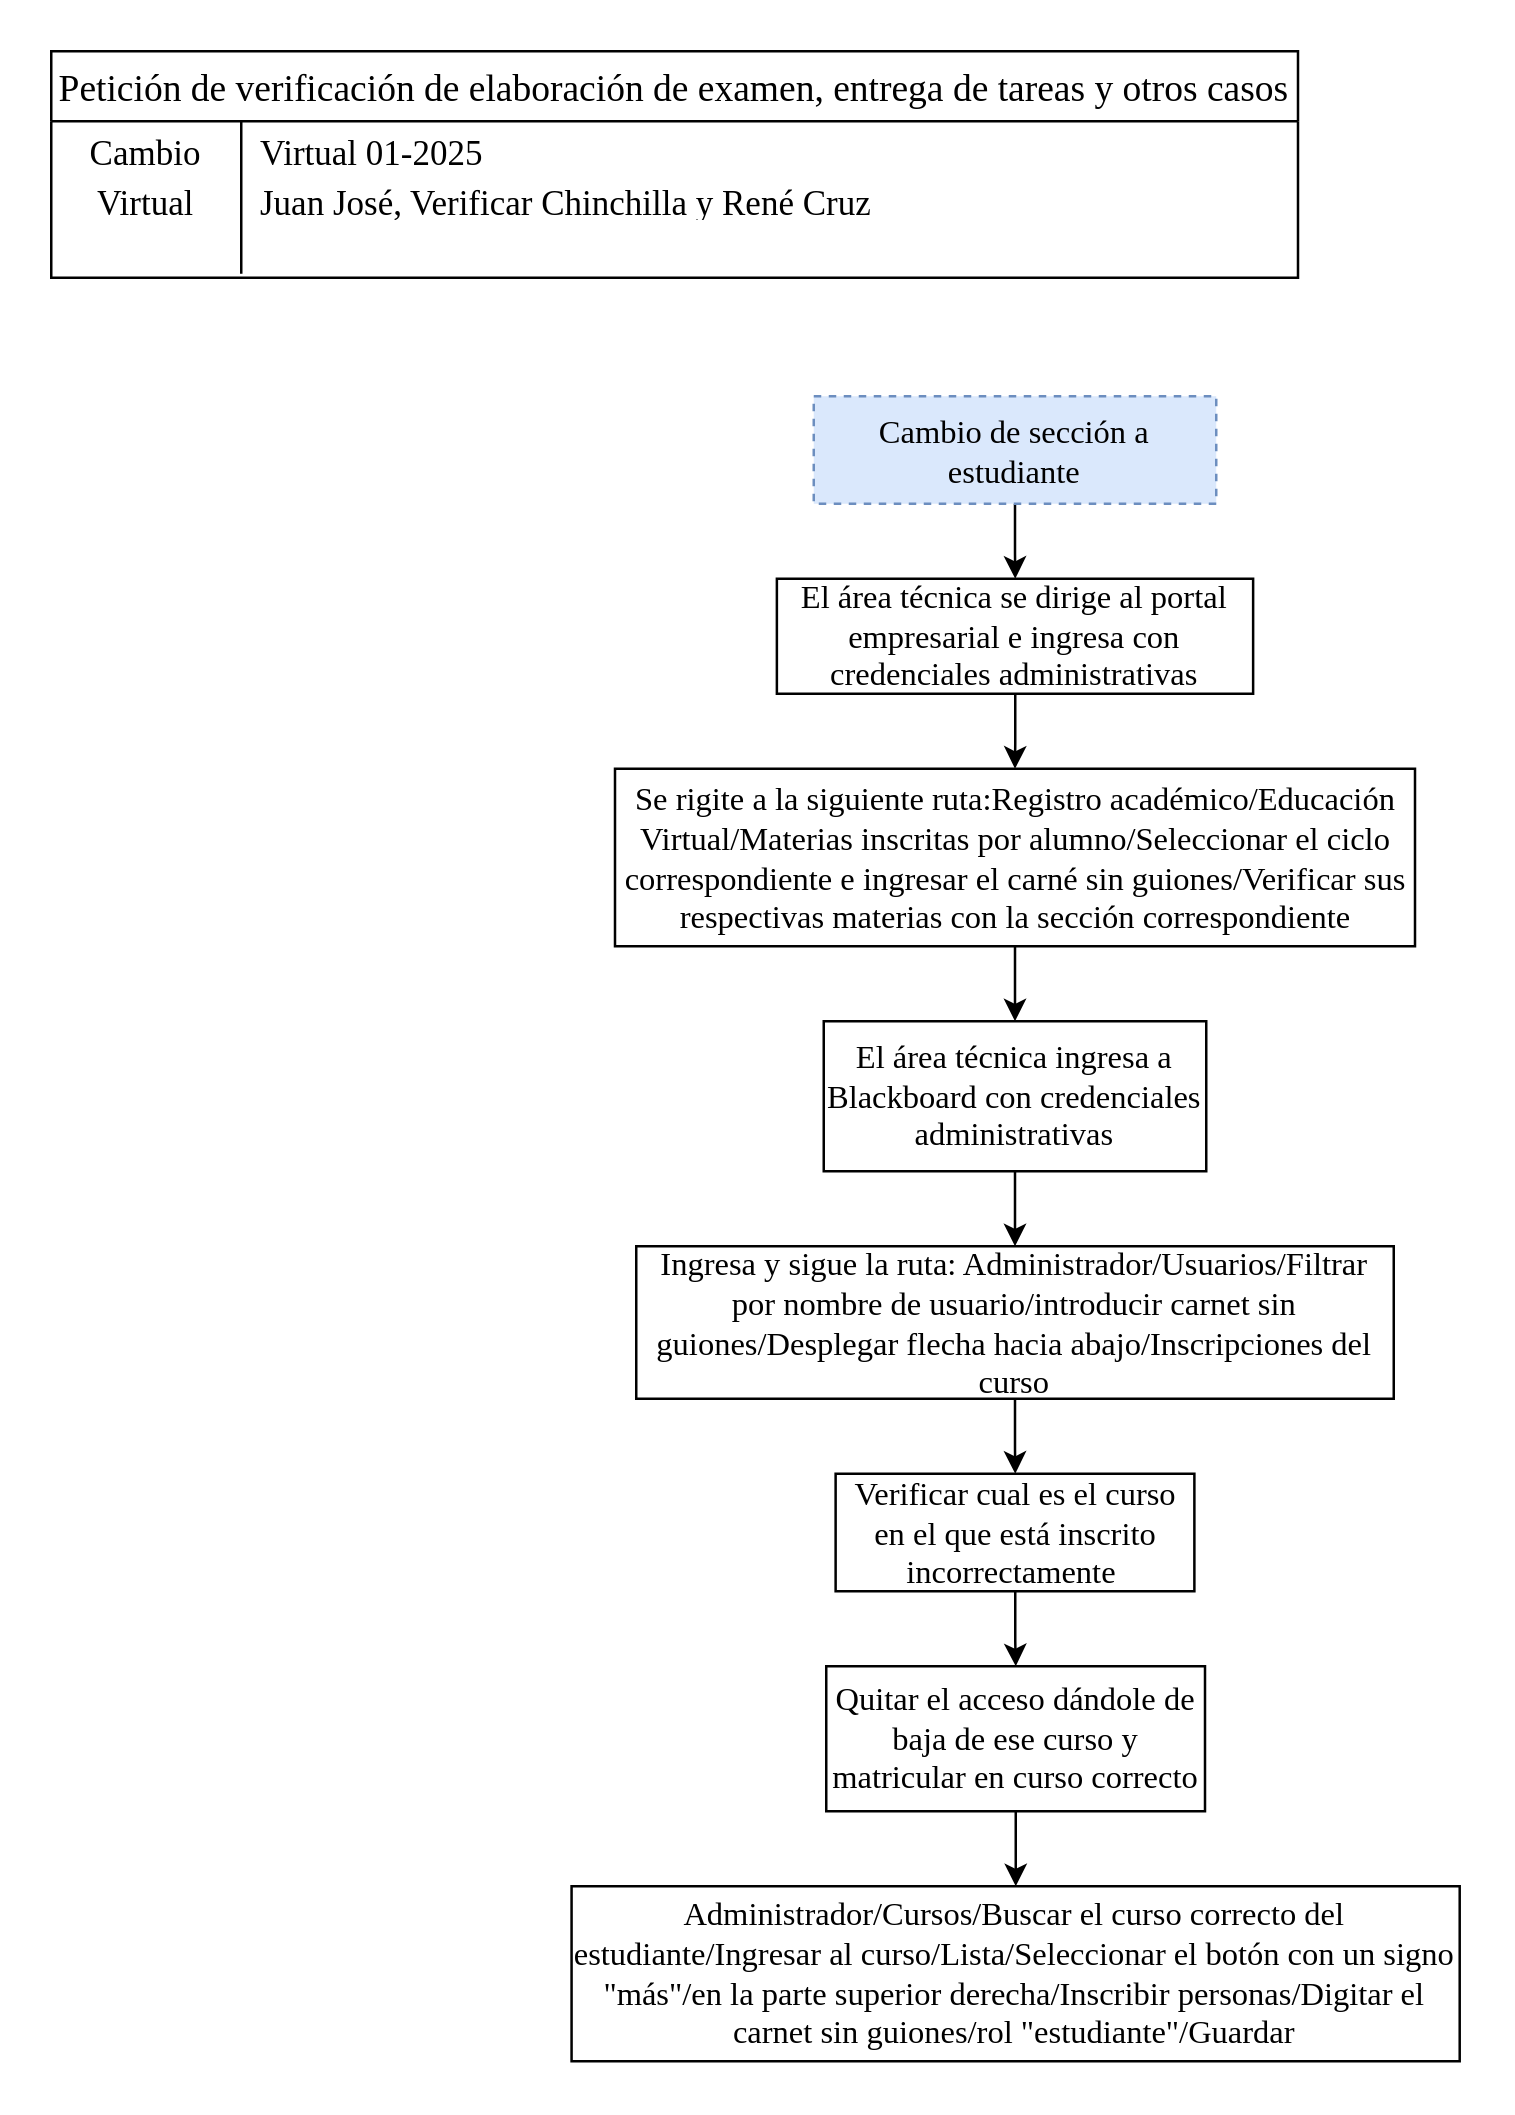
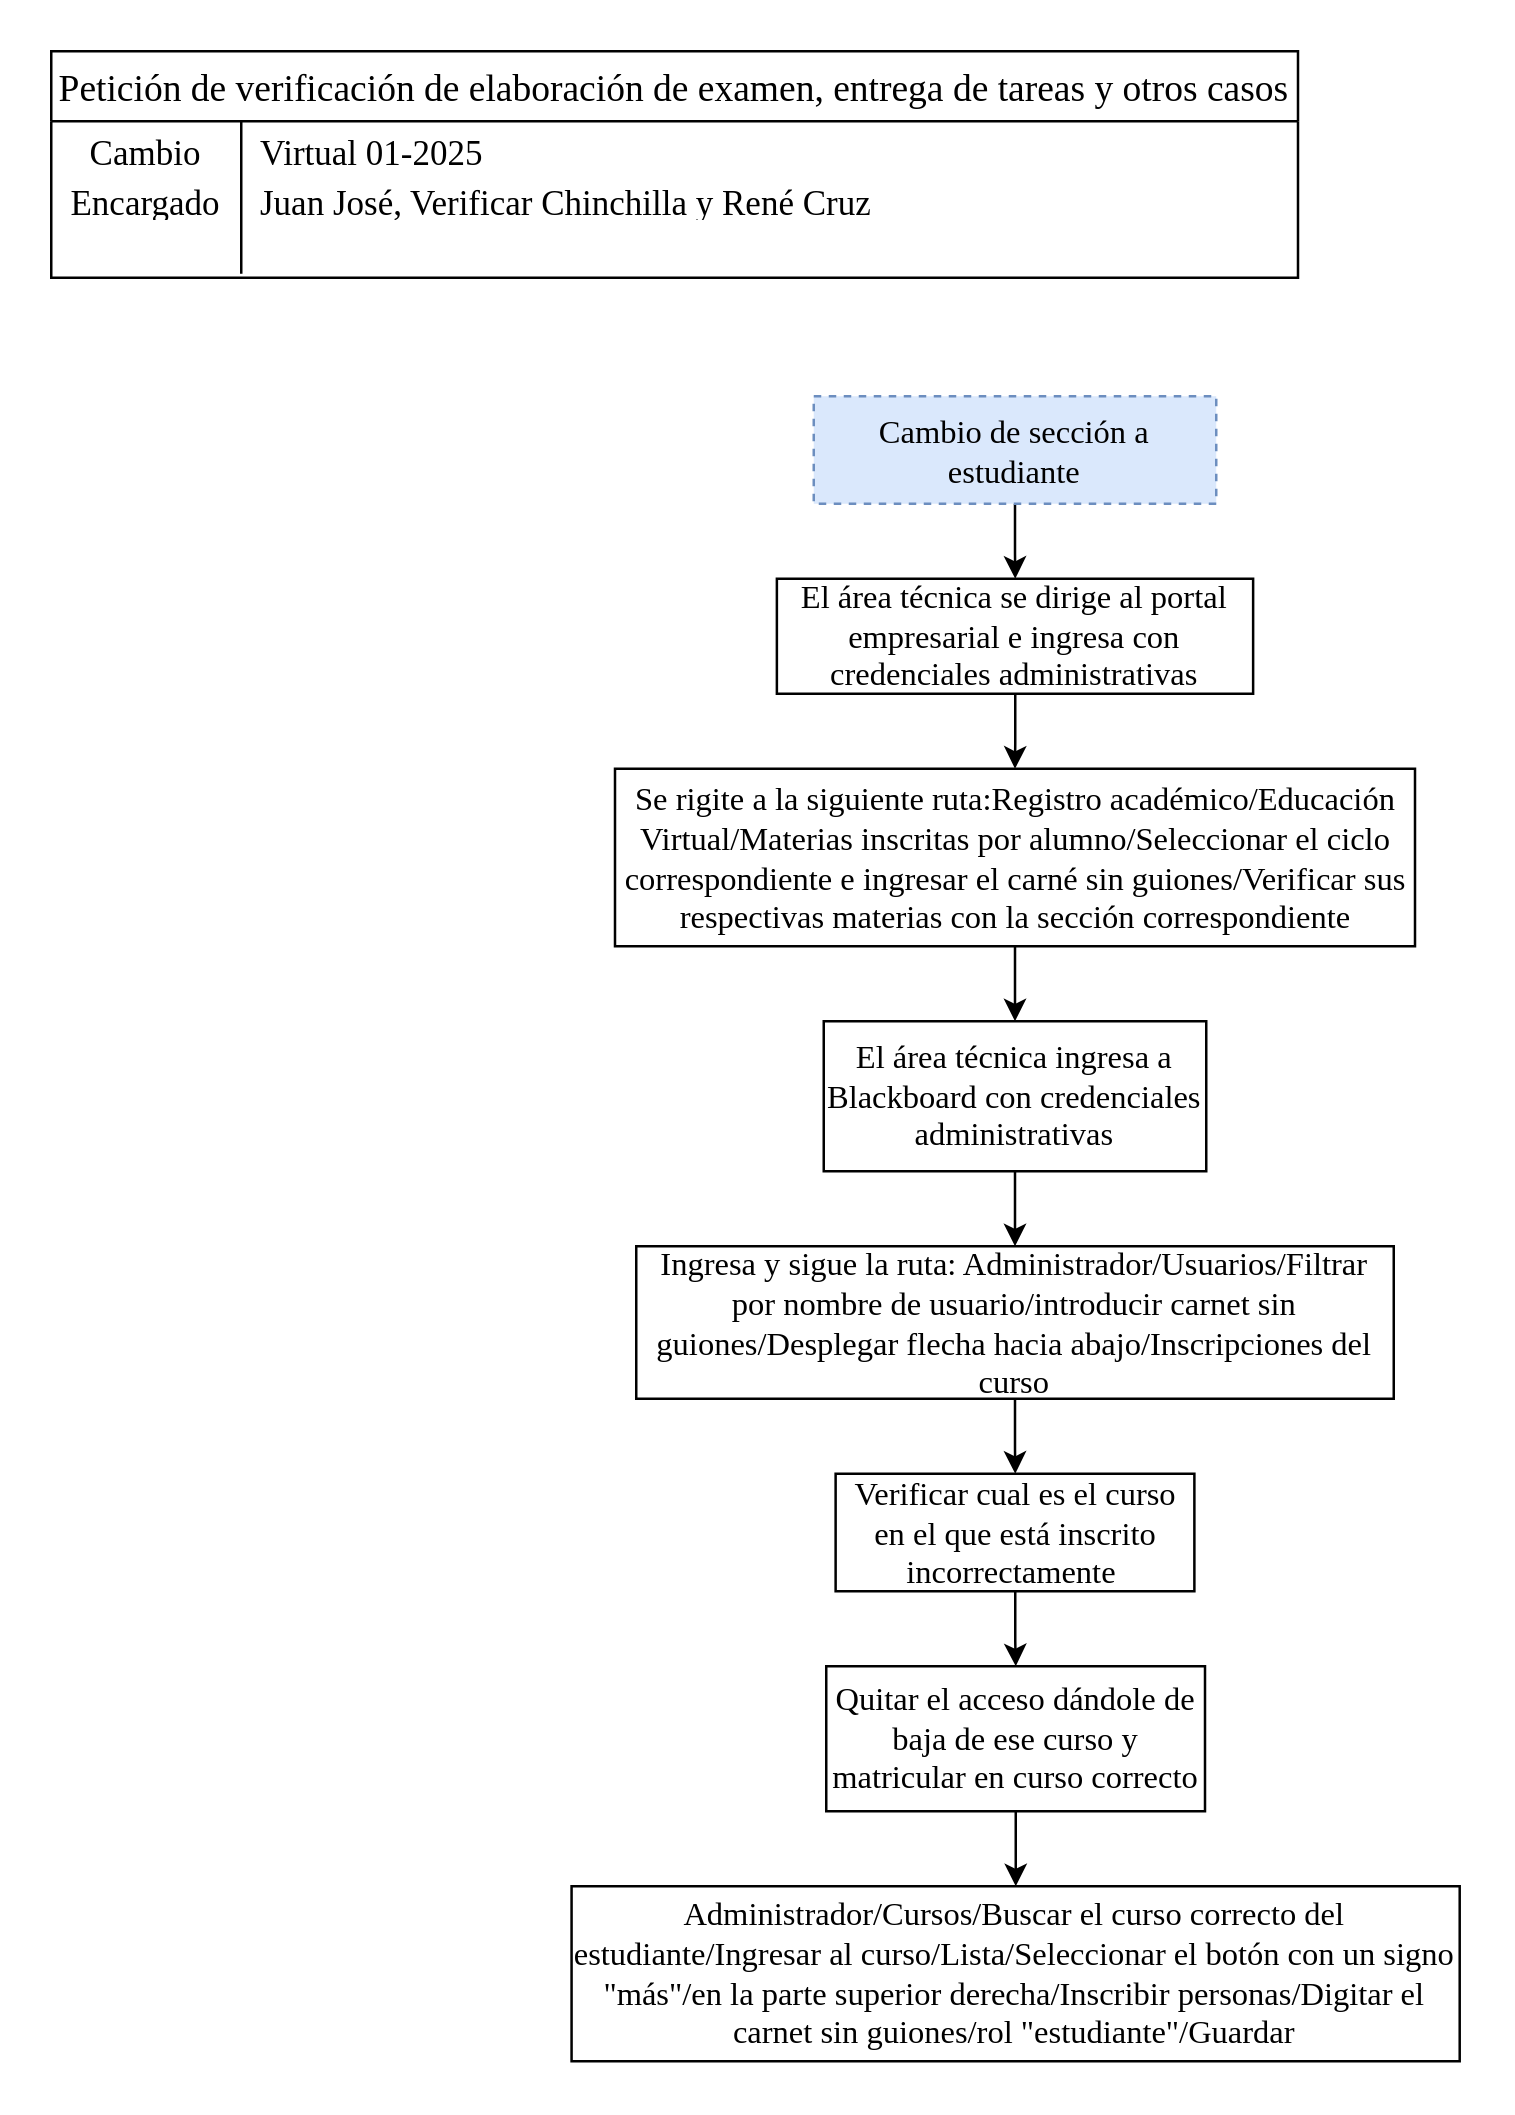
  <mxCell id="0" />
  <mxCell id="1" parent="0" />
  <mxCell id="2" value="Petición de verificación de elaboración de examen, entrega de tareas y otros casos" style="shape=table;startSize=28;container=1;collapsible=0;childLayout=tableLayout;fixedRows=1;rowLines=0;fontStyle=0;strokeColor=default;fontSize=15;fontFamily=Times New Roman;" vertex="1" parent="1"><mxGeometry x="20" y="20" width="498.697" height="90.612" as="geometry" /></mxCell>
  <mxCell id="3" value="" style="shape=tableRow;horizontal=0;startSize=0;swimlaneHead=0;swimlaneBody=0;top=0;left=0;bottom=0;right=0;collapsible=0;dropTarget=0;fillColor=none;points=[[0,0.5],[1,0.5]];portConstraint=eastwest;strokeColor=inherit;fontSize=16;fontFamily=Times New Roman;" vertex="1" parent="2"><mxGeometry y="28" width="498.697" height="20" as="geometry" /></mxCell>
  <mxCell id="4" value="&lt;font style=&quot;font-size: 14px;&quot;&gt;Cambio&lt;/font&gt;&lt;div&gt;&lt;br&gt;&lt;/div&gt;" style="shape=partialRectangle;html=1;whiteSpace=wrap;connectable=0;fillColor=none;top=0;left=0;bottom=0;right=0;overflow=hidden;pointerEvents=1;strokeColor=inherit;fontSize=16;fontFamily=Times New Roman;" vertex="1" parent="3"><mxGeometry width="76" height="20" as="geometry"><mxRectangle width="76" height="20" as="alternateBounds" /></mxGeometry></mxCell>
  <mxCell id="5" value="&lt;font style=&quot;font-size: 14px;&quot;&gt;Virtual 01-2025&lt;/font&gt;" style="shape=partialRectangle;html=1;whiteSpace=wrap;connectable=0;fillColor=none;top=0;left=0;bottom=0;right=0;align=left;spacingLeft=6;overflow=hidden;strokeColor=inherit;fontSize=16;fontFamily=Times New Roman;" vertex="1" parent="3"><mxGeometry x="76" width="423" height="20" as="geometry"><mxRectangle width="423" height="20" as="alternateBounds" /></mxGeometry></mxCell>
  <mxCell id="6" value="" style="shape=tableRow;horizontal=0;startSize=0;swimlaneHead=0;swimlaneBody=0;top=0;left=0;bottom=0;right=0;collapsible=0;dropTarget=0;fillColor=none;points=[[0,0.5],[1,0.5]];portConstraint=eastwest;strokeColor=inherit;fontSize=16;fontFamily=Times New Roman;" vertex="1" parent="2"><mxGeometry y="48" width="498.697" height="21" as="geometry" /></mxCell>
- <mxCell id="7" value="&lt;font style=&quot;font-size: 14px;&quot;&gt;Virtual&lt;/font&gt;" style="shape=partialRectangle;html=1;whiteSpace=wrap;connectable=0;fillColor=none;top=0;left=0;bottom=0;right=0;overflow=hidden;strokeColor=inherit;fontSize=16;fontFamily=Times New Roman;" vertex="1" parent="6"><mxGeometry width="76" height="21" as="geometry"><mxRectangle width="76" height="21" as="alternateBounds" /></mxGeometry></mxCell>
+ <mxCell id="7" value="&lt;font style=&quot;font-size: 14px;&quot;&gt;Encargado&lt;/font&gt;" style="shape=partialRectangle;html=1;whiteSpace=wrap;connectable=0;fillColor=none;top=0;left=0;bottom=0;right=0;overflow=hidden;strokeColor=inherit;fontSize=16;fontFamily=Times New Roman;" vertex="1" parent="6"><mxGeometry width="76" height="21" as="geometry"><mxRectangle width="76" height="21" as="alternateBounds" /></mxGeometry></mxCell>
  <mxCell id="8" value="&lt;span style=&quot;font-size: 14px;&quot;&gt;Juan José, Verificar Chinchilla y René Cruz&lt;/span&gt;" style="shape=partialRectangle;html=1;whiteSpace=wrap;connectable=0;fillColor=none;top=0;left=0;bottom=0;right=0;align=left;spacingLeft=6;overflow=hidden;strokeColor=inherit;fontSize=16;fontFamily=Times New Roman;" vertex="1" parent="6"><mxGeometry x="76" width="423" height="21" as="geometry"><mxRectangle width="423" height="21" as="alternateBounds" /></mxGeometry></mxCell>
  <mxCell id="9" value="" style="shape=tableRow;horizontal=0;startSize=0;swimlaneHead=0;swimlaneBody=0;top=0;left=0;bottom=0;right=0;collapsible=0;dropTarget=0;fillColor=none;points=[[0,0.5],[1,0.5]];portConstraint=eastwest;strokeColor=inherit;fontSize=16;fontFamily=Times New Roman;" vertex="1" parent="2"><mxGeometry y="69" width="498.697" height="20" as="geometry" /></mxCell>
  <mxCell id="10" value="" style="shape=partialRectangle;html=1;whiteSpace=wrap;connectable=0;fillColor=none;top=0;left=0;bottom=0;right=0;overflow=hidden;strokeColor=inherit;fontSize=16;fontFamily=Times New Roman;" vertex="1" parent="9"><mxGeometry width="76" height="20" as="geometry"><mxRectangle width="76" height="20" as="alternateBounds" /></mxGeometry></mxCell>
  <mxCell id="11" value="" style="shape=partialRectangle;html=1;whiteSpace=wrap;connectable=0;fillColor=none;top=0;left=0;bottom=0;right=0;align=left;spacingLeft=6;overflow=hidden;strokeColor=inherit;fontSize=16;fontFamily=Times New Roman;" vertex="1" parent="9"><mxGeometry x="76" width="423" height="20" as="geometry"><mxRectangle width="423" height="20" as="alternateBounds" /></mxGeometry></mxCell>
  <mxCell id="12" value="" style="edgeStyle=orthogonalEdgeStyle;rounded=0;orthogonalLoop=1;jettySize=auto;html=1;" edge="1" parent="1" source="13" target="15"><mxGeometry relative="1" as="geometry" /></mxCell>
  <mxCell id="13" value="Cambio de sección a estudiante" style="rounded=0;whiteSpace=wrap;html=1;fontFamily=Times New Roman;fontSize=13;fillColor=#dae8fc;strokeColor=#6c8ebf;dashed=1;" vertex="1" parent="1"><mxGeometry x="325" y="158" width="161" height="43" as="geometry" /></mxCell>
  <mxCell id="14" value="" style="edgeStyle=orthogonalEdgeStyle;rounded=0;orthogonalLoop=1;jettySize=auto;html=1;" edge="1" parent="1" source="15" target="17"><mxGeometry relative="1" as="geometry" /></mxCell>
  <mxCell id="15" value="El área técnica se dirige al portal empresarial e ingresa con credenciales administrativas" style="whiteSpace=wrap;html=1;fontSize=13;fontFamily=Times New Roman;rounded=0;" vertex="1" parent="1"><mxGeometry x="310.25" y="231" width="190.5" height="46" as="geometry" /></mxCell>
  <mxCell id="16" value="" style="edgeStyle=orthogonalEdgeStyle;rounded=0;orthogonalLoop=1;jettySize=auto;html=1;" edge="1" parent="1" source="17" target="19"><mxGeometry relative="1" as="geometry" /></mxCell>
  <mxCell id="17" value="Se rigite a la siguiente ruta:Registro académico/Educación Virtual/Materias inscritas por alumno/Seleccionar el ciclo correspondiente e ingresar el carné sin guiones/Verificar sus respectivas materias con la sección correspondiente" style="whiteSpace=wrap;html=1;fontSize=13;fontFamily=Times New Roman;rounded=0;" vertex="1" parent="1"><mxGeometry x="245.5" y="307" width="320" height="71" as="geometry" /></mxCell>
  <mxCell id="18" value="" style="edgeStyle=orthogonalEdgeStyle;rounded=0;orthogonalLoop=1;jettySize=auto;html=1;" edge="1" parent="1" source="19" target="21"><mxGeometry relative="1" as="geometry" /></mxCell>
  <mxCell id="19" value="El área técnica ingresa a Blackboard con credenciales administrativas" style="whiteSpace=wrap;html=1;fontSize=13;fontFamily=Times New Roman;rounded=0;" vertex="1" parent="1"><mxGeometry x="329" y="408" width="153" height="60" as="geometry" /></mxCell>
  <mxCell id="20" value="" style="edgeStyle=orthogonalEdgeStyle;rounded=0;orthogonalLoop=1;jettySize=auto;html=1;" edge="1" parent="1" source="21" target="23"><mxGeometry relative="1" as="geometry" /></mxCell>
  <mxCell id="21" value="Ingresa y sigue la ruta: Administrador/Usuarios/Filtrar por nombre de usuario/introducir carnet sin guiones/Desplegar flecha hacia abajo/Inscripciones del curso" style="whiteSpace=wrap;html=1;fontSize=13;fontFamily=Times New Roman;rounded=0;" vertex="1" parent="1"><mxGeometry x="254" y="498" width="303" height="61" as="geometry" /></mxCell>
  <mxCell id="22" value="" style="edgeStyle=orthogonalEdgeStyle;rounded=0;orthogonalLoop=1;jettySize=auto;html=1;" edge="1" parent="1" source="23" target="25"><mxGeometry relative="1" as="geometry" /></mxCell>
  <mxCell id="23" value="Verificar cual es el curso en el que está inscrito incorrectamente&amp;nbsp;" style="whiteSpace=wrap;html=1;fontSize=13;fontFamily=Times New Roman;rounded=0;" vertex="1" parent="1"><mxGeometry x="333.75" y="589" width="143.5" height="47" as="geometry" /></mxCell>
  <mxCell id="24" value="" style="edgeStyle=orthogonalEdgeStyle;rounded=0;orthogonalLoop=1;jettySize=auto;html=1;" edge="1" parent="1" source="25" target="26"><mxGeometry relative="1" as="geometry" /></mxCell>
  <mxCell id="25" value="Quitar el acceso dándole de baja de ese curso y matricular en curso correcto" style="whiteSpace=wrap;html=1;fontSize=13;fontFamily=Times New Roman;rounded=0;" vertex="1" parent="1"><mxGeometry x="330" y="666" width="151.5" height="58" as="geometry" /></mxCell>
  <mxCell id="26" value="Administrador/Cursos/Buscar el curso correcto del estudiante/Ingresar al curso/Lista/Seleccionar el botón con un signo &quot;más&quot;/en la parte superior derecha/Inscribir personas/Digitar el carnet sin guiones/rol &quot;estudiante&quot;/Guardar" style="whiteSpace=wrap;html=1;fontSize=13;fontFamily=Times New Roman;rounded=0;" vertex="1" parent="1"><mxGeometry x="228.13" y="754" width="355.25" height="70" as="geometry" /></mxCell>
